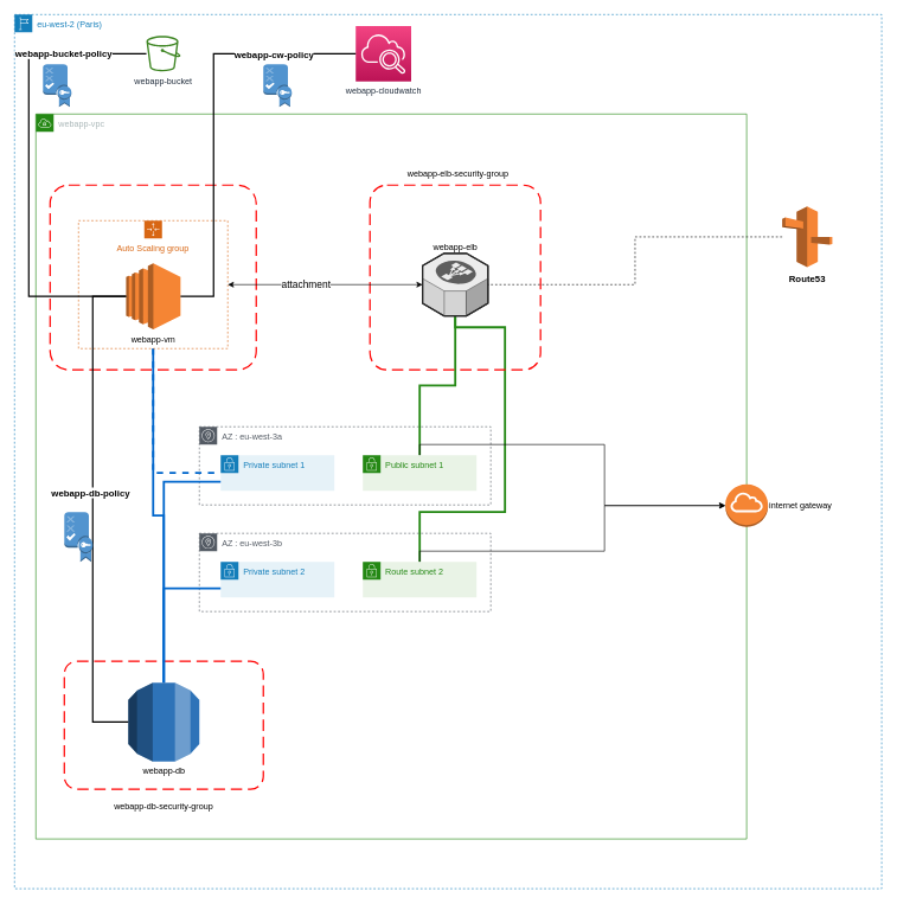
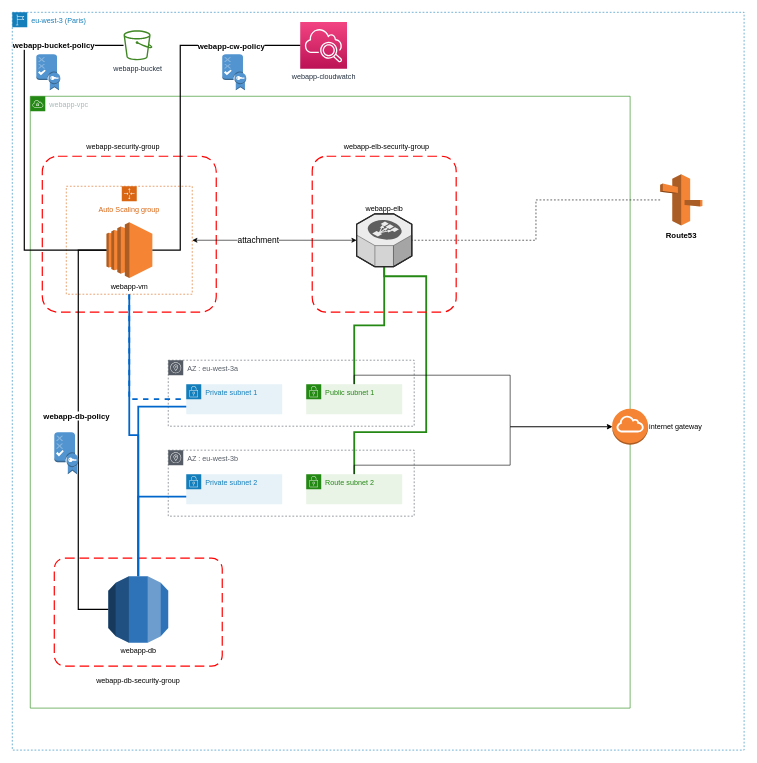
  <mxCell id="0" />
  <mxCell id="1" parent="0" />
- <mxCell id="2" value="eu-west-2 (Paris)" style="points=[[0,0],[0.25,0],[0.5,0],[0.75,0],[1,0],[1,0.25],[1,0.5],[1,0.75],[1,1],[0.75,1],[0.5,1],[0.25,1],[0,1],[0,0.75],[0,0.5],[0,0.25]];outlineConnect=0;gradientColor=none;html=1;whiteSpace=wrap;fontSize=12;fontStyle=0;container=1;pointerEvents=0;collapsible=0;recursiveResize=0;shape=mxgraph.aws4.group;grIcon=mxgraph.aws4.group_region;strokeColor=#147EBA;fillColor=none;verticalAlign=top;align=left;spacingLeft=30;fontColor=#147EBA;dashed=1;" vertex="1" parent="1"><mxGeometry x="20" width="1220" height="1230" as="geometry" y="20" /></mxCell>
+ <mxCell id="2" value="eu-west-3 (Paris)" style="points=[[0,0],[0.25,0],[0.5,0],[0.75,0],[1,0],[1,0.25],[1,0.5],[1,0.75],[1,1],[0.75,1],[0.5,1],[0.25,1],[0,1],[0,0.75],[0,0.5],[0,0.25]];outlineConnect=0;gradientColor=none;html=1;whiteSpace=wrap;fontSize=12;fontStyle=0;container=1;pointerEvents=0;collapsible=0;recursiveResize=0;shape=mxgraph.aws4.group;grIcon=mxgraph.aws4.group_region;strokeColor=#147EBA;fillColor=none;verticalAlign=top;align=left;spacingLeft=30;fontColor=#147EBA;dashed=1;" vertex="1" parent="1"><mxGeometry x="20" width="1220" height="1230" as="geometry" y="20" /></mxCell>
  <mxCell id="3" value="webapp-vpc" style="points=[[0,0],[0.25,0],[0.5,0],[0.75,0],[1,0],[1,0.25],[1,0.5],[1,0.75],[1,1],[0.75,1],[0.5,1],[0.25,1],[0,1],[0,0.75],[0,0.5],[0,0.25]];outlineConnect=0;gradientColor=none;html=1;whiteSpace=wrap;fontSize=12;fontStyle=0;container=1;pointerEvents=0;collapsible=0;recursiveResize=0;shape=mxgraph.aws4.group;grIcon=mxgraph.aws4.group_vpc;strokeColor=#248814;fillColor=none;verticalAlign=top;align=left;spacingLeft=30;fontColor=#AAB7B8;dashed=0;" vertex="1" parent="2"><mxGeometry x="30" y="140" width="1000" height="1020" as="geometry" /></mxCell>
  <mxCell id="4" value="AZ : eu-west-3a" style="sketch=0;outlineConnect=0;gradientColor=none;html=1;whiteSpace=wrap;fontSize=12;fontStyle=0;shape=mxgraph.aws4.group;grIcon=mxgraph.aws4.group_availability_zone;strokeColor=#545B64;fillColor=none;verticalAlign=top;align=left;spacingLeft=30;fontColor=#545B64;dashed=1;" vertex="1" parent="3"><mxGeometry x="230" y="440" width="410" height="110" as="geometry" /></mxCell>
  <mxCell id="5" style="edgeStyle=orthogonalEdgeStyle;rounded=0;orthogonalLoop=1;jettySize=auto;html=1;entryX=0;entryY=0.5;entryDx=0;entryDy=0;strokeColor=#0066CC;strokeWidth=3;endArrow=none;endFill=0;exitX=0.5;exitY=1;exitDx=0;exitDy=0;dashed=1;" edge="1" parent="3" source="20" target="15"><mxGeometry relative="1" as="geometry" /></mxCell>
  <mxCell id="6" value="" style="rounded=1;arcSize=10;dashed=1;strokeColor=#ff0000;fillColor=none;gradientColor=none;dashPattern=8 4;strokeWidth=2;" vertex="1" parent="3"><mxGeometry x="20" y="100" width="290" height="260" as="geometry" /></mxCell>
  <mxCell id="7" style="edgeStyle=orthogonalEdgeStyle;rounded=0;orthogonalLoop=1;jettySize=auto;html=1;entryX=0.5;entryY=0;entryDx=0;entryDy=0;strokeColor=#248814;strokeWidth=3;fontSize=14;endArrow=none;endFill=0;" edge="1" parent="3" source="24" target="14"><mxGeometry relative="1" as="geometry" /></mxCell>
  <mxCell id="8" style="edgeStyle=orthogonalEdgeStyle;rounded=0;orthogonalLoop=1;jettySize=auto;html=1;strokeColor=#248814;strokeWidth=3;fontSize=14;endArrow=none;endFill=0;" edge="1" parent="3" source="24" target="17"><mxGeometry relative="1" as="geometry"><Array as="points"><mxPoint x="590" y="300" /><mxPoint x="660" y="300" /><mxPoint x="660" y="560" /><mxPoint x="540" y="560" /></Array></mxGeometry></mxCell>
  <mxCell id="9" value="" style="rounded=1;arcSize=10;dashed=1;strokeColor=#ff0000;fillColor=none;gradientColor=none;dashPattern=8 4;strokeWidth=2;" vertex="1" parent="3"><mxGeometry x="470" y="100" width="240" height="260" as="geometry" /></mxCell>
  <mxCell id="10" value="" style="rounded=1;arcSize=10;dashed=1;strokeColor=#ff0000;fillColor=none;gradientColor=none;dashPattern=8 4;strokeWidth=2;" vertex="1" parent="3"><mxGeometry x="40" y="770" width="280" height="180" as="geometry" /></mxCell>
+ <mxCell id="11" value="webapp-security-group" style="text;html=1;strokeColor=none;fillColor=none;align=center;verticalAlign=middle;whiteSpace=wrap;rounded=0;" vertex="1" parent="3"><mxGeometry x="80" y="70" width="150" height="30" as="geometry" /></mxCell>
  <mxCell id="12" value="webapp-elb-security-group" style="text;html=1;strokeColor=none;fillColor=none;align=center;verticalAlign=middle;whiteSpace=wrap;rounded=0;" vertex="1" parent="3"><mxGeometry x="519" y="70" width="150" height="30" as="geometry" /></mxCell>
  <mxCell id="13" value="webapp-db-security-group" style="text;html=1;strokeColor=none;fillColor=none;align=center;verticalAlign=middle;whiteSpace=wrap;rounded=0;" vertex="1" parent="3"><mxGeometry x="105" y="960" width="150" height="30" as="geometry" /></mxCell>
  <mxCell id="14" value="Public subnet 1" style="points=[[0,0],[0.25,0],[0.5,0],[0.75,0],[1,0],[1,0.25],[1,0.5],[1,0.75],[1,1],[0.75,1],[0.5,1],[0.25,1],[0,1],[0,0.75],[0,0.5],[0,0.25]];outlineConnect=0;gradientColor=none;html=1;whiteSpace=wrap;fontSize=12;fontStyle=0;container=1;pointerEvents=0;collapsible=0;recursiveResize=0;shape=mxgraph.aws4.group;grIcon=mxgraph.aws4.group_security_group;grStroke=0;strokeColor=#248814;fillColor=#E9F3E6;verticalAlign=top;align=left;spacingLeft=30;fontColor=#248814;dashed=0;" vertex="1" parent="3"><mxGeometry x="460" y="480" width="160" height="50" as="geometry" /></mxCell>
  <mxCell id="15" value="Private subnet 1" style="points=[[0,0],[0.25,0],[0.5,0],[0.75,0],[1,0],[1,0.25],[1,0.5],[1,0.75],[1,1],[0.75,1],[0.5,1],[0.25,1],[0,1],[0,0.75],[0,0.5],[0,0.25]];outlineConnect=0;gradientColor=none;html=1;whiteSpace=wrap;fontSize=12;fontStyle=0;container=0;pointerEvents=0;collapsible=0;recursiveResize=0;shape=mxgraph.aws4.group;grIcon=mxgraph.aws4.group_security_group;grStroke=0;strokeColor=#147EBA;fillColor=#E6F2F8;verticalAlign=top;align=left;spacingLeft=30;fontColor=#147EBA;dashed=0;" vertex="1" parent="3"><mxGeometry x="260" y="480" width="160" height="50" as="geometry" /></mxCell>
  <mxCell id="16" value="AZ : eu-west-3b" style="sketch=0;outlineConnect=0;gradientColor=none;html=1;whiteSpace=wrap;fontSize=12;fontStyle=0;shape=mxgraph.aws4.group;grIcon=mxgraph.aws4.group_availability_zone;strokeColor=#545B64;fillColor=none;verticalAlign=top;align=left;spacingLeft=30;fontColor=#545B64;dashed=1;" vertex="1" parent="3"><mxGeometry x="230" y="590" width="410" height="110" as="geometry" /></mxCell>
  <mxCell id="17" value="Route subnet 2" style="points=[[0,0],[0.25,0],[0.5,0],[0.75,0],[1,0],[1,0.25],[1,0.5],[1,0.75],[1,1],[0.75,1],[0.5,1],[0.25,1],[0,1],[0,0.75],[0,0.5],[0,0.25]];outlineConnect=0;gradientColor=none;html=1;whiteSpace=wrap;fontSize=12;fontStyle=0;container=1;pointerEvents=0;collapsible=0;recursiveResize=0;shape=mxgraph.aws4.group;grIcon=mxgraph.aws4.group_security_group;grStroke=0;strokeColor=#248814;fillColor=#E9F3E6;verticalAlign=top;align=left;spacingLeft=30;fontColor=#248814;dashed=0;" vertex="1" parent="3"><mxGeometry x="460" y="630" width="160" height="50" as="geometry" /></mxCell>
  <mxCell id="18" value="Private subnet 2" style="points=[[0,0],[0.25,0],[0.5,0],[0.75,0],[1,0],[1,0.25],[1,0.5],[1,0.75],[1,1],[0.75,1],[0.5,1],[0.25,1],[0,1],[0,0.75],[0,0.5],[0,0.25]];outlineConnect=0;gradientColor=none;html=1;whiteSpace=wrap;fontSize=12;fontStyle=0;container=0;pointerEvents=0;collapsible=0;recursiveResize=0;shape=mxgraph.aws4.group;grIcon=mxgraph.aws4.group_security_group;grStroke=0;strokeColor=#147EBA;fillColor=#E6F2F8;verticalAlign=top;align=left;spacingLeft=30;fontColor=#147EBA;dashed=0;" vertex="1" parent="3"><mxGeometry x="260" y="630" width="160" height="50" as="geometry" /></mxCell>
  <mxCell id="19" style="edgeStyle=orthogonalEdgeStyle;rounded=0;orthogonalLoop=1;jettySize=auto;html=1;strokeColor=#0066CC;strokeWidth=3;endArrow=none;endFill=0;" edge="1" parent="3" source="20" target="27"><mxGeometry relative="1" as="geometry" /></mxCell>
  <mxCell id="20" value="Auto Scaling group" style="points=[[0,0],[0.25,0],[0.5,0],[0.75,0],[1,0],[1,0.25],[1,0.5],[1,0.75],[1,1],[0.75,1],[0.5,1],[0.25,1],[0,1],[0,0.75],[0,0.5],[0,0.25]];outlineConnect=0;gradientColor=none;html=1;whiteSpace=wrap;fontSize=12;fontStyle=0;container=1;pointerEvents=0;collapsible=0;recursiveResize=0;shape=mxgraph.aws4.groupCenter;grIcon=mxgraph.aws4.group_auto_scaling_group;grStroke=1;strokeColor=#D86613;fillColor=none;verticalAlign=top;align=center;fontColor=#D86613;dashed=1;spacingTop=25;" vertex="1" parent="3"><mxGeometry x="60" y="150" width="210" height="180" as="geometry" /></mxCell>
  <mxCell id="21" value="webapp-vm" style="outlineConnect=0;dashed=0;verticalLabelPosition=bottom;verticalAlign=top;align=center;html=1;shape=mxgraph.aws3.ec2;fillColor=#F58534;gradientColor=none;" vertex="1" parent="20"><mxGeometry x="67" y="60" width="76.5" height="93" as="geometry" /></mxCell>
  <mxCell id="22" style="edgeStyle=orthogonalEdgeStyle;rounded=0;orthogonalLoop=1;jettySize=auto;html=1;entryX=1;entryY=0.5;entryDx=0;entryDy=0;strokeColor=#000000;strokeWidth=1;endArrow=classic;endFill=1;startArrow=classic;startFill=1;" edge="1" parent="3" source="24" target="20"><mxGeometry relative="1" as="geometry" /></mxCell>
  <mxCell id="23" value="&lt;font style=&quot;font-size: 14px;&quot;&gt;attachment&lt;/font&gt;" style="edgeLabel;html=1;align=center;verticalAlign=middle;resizable=0;points=[];" vertex="1" connectable="0" parent="22"><mxGeometry x="0.202" y="-1" relative="1" as="geometry"><mxPoint as="offset" /></mxGeometry></mxCell>
  <mxCell id="24" value="webapp-elb" style="verticalLabelPosition=top;html=1;verticalAlign=bottom;strokeWidth=1;align=center;outlineConnect=0;dashed=0;outlineConnect=0;shape=mxgraph.aws3d.elasticLoadBalancing;fillColor=#ECECEC;strokeColor=#5E5E5E;aspect=fixed;labelPosition=center;" vertex="1" parent="3"><mxGeometry x="544" y="195.92" width="92" height="88.17" as="geometry" /></mxCell>
  <mxCell id="25" style="edgeStyle=orthogonalEdgeStyle;rounded=0;orthogonalLoop=1;jettySize=auto;html=1;strokeColor=#0066CC;strokeWidth=3;endArrow=none;endFill=0;entryX=0;entryY=0.75;entryDx=0;entryDy=0;" edge="1" parent="3" source="27" target="18"><mxGeometry relative="1" as="geometry"><Array as="points"><mxPoint x="180" y="668" /></Array></mxGeometry></mxCell>
  <mxCell id="26" style="edgeStyle=orthogonalEdgeStyle;rounded=0;orthogonalLoop=1;jettySize=auto;html=1;entryX=0;entryY=0.75;entryDx=0;entryDy=0;strokeColor=#0066CC;strokeWidth=3;endArrow=none;endFill=0;" edge="1" parent="3" source="27" target="15"><mxGeometry relative="1" as="geometry"><Array as="points"><mxPoint x="180" y="518" /></Array></mxGeometry></mxCell>
  <mxCell id="27" value="webapp-db" style="outlineConnect=0;dashed=0;verticalLabelPosition=bottom;verticalAlign=top;align=center;html=1;shape=mxgraph.aws3.rds;fillColor=#2E73B8;gradientColor=none;" vertex="1" parent="3"><mxGeometry x="130" y="800" width="100" height="111" as="geometry" /></mxCell>
  <mxCell id="28" style="edgeStyle=orthogonalEdgeStyle;rounded=0;orthogonalLoop=1;jettySize=auto;html=1;entryX=0;entryY=0.5;entryDx=0;entryDy=0;entryPerimeter=0;strokeColor=#000000;strokeWidth=2;fontSize=13;startArrow=none;startFill=0;endArrow=none;endFill=0;" edge="1" parent="3" source="21" target="27"><mxGeometry relative="1" as="geometry"><Array as="points"><mxPoint x="80" y="257" /><mxPoint x="80" y="855" /></Array></mxGeometry></mxCell>
  <mxCell id="29" value="&lt;b&gt;webapp-db-policy&lt;/b&gt;" style="edgeLabel;html=1;align=center;verticalAlign=middle;resizable=0;points=[];fontSize=13;" vertex="1" connectable="0" parent="28"><mxGeometry x="-0.071" y="-4" relative="1" as="geometry"><mxPoint as="offset" /></mxGeometry></mxCell>
  <mxCell id="30" value="" style="outlineConnect=0;dashed=0;verticalLabelPosition=bottom;verticalAlign=top;align=center;html=1;shape=mxgraph.aws3.policy;fillColor=#5294CF;gradientColor=none;fontSize=13;" vertex="1" parent="3"><mxGeometry x="40" y="560" width="40" height="70" as="geometry" /></mxCell>
  <mxCell id="31" value="internet gateway" style="outlineConnect=0;dashed=0;verticalLabelPosition=middle;verticalAlign=middle;align=left;html=1;shape=mxgraph.aws3.internet_gateway;fillColor=#F58534;gradientColor=none;labelPosition=right;" vertex="1" parent="2"><mxGeometry x="1000" y="660.75" width="60" height="60" as="geometry" /></mxCell>
  <mxCell id="32" style="edgeStyle=orthogonalEdgeStyle;rounded=0;orthogonalLoop=1;jettySize=auto;html=1;strokeColor=#000000;strokeWidth=1;fontSize=14;startArrow=none;startFill=0;endArrow=classic;endFill=1;" edge="1" parent="2" source="17" target="31"><mxGeometry relative="1" as="geometry"><Array as="points"><mxPoint x="830" y="755" /><mxPoint x="830" y="691" /></Array></mxGeometry></mxCell>
  <mxCell id="33" style="edgeStyle=orthogonalEdgeStyle;rounded=0;orthogonalLoop=1;jettySize=auto;html=1;strokeColor=#000000;strokeWidth=1;fontSize=13;startArrow=none;startFill=0;endArrow=none;endFill=0;dashed=1;" edge="1" parent="2" source="34" target="24"><mxGeometry relative="1" as="geometry" /></mxCell>
  <mxCell id="34" value="&lt;font style=&quot;font-size: 13px;&quot;&gt;&lt;b&gt;Route53&lt;/b&gt;&lt;/font&gt;" style="outlineConnect=0;dashed=0;verticalLabelPosition=bottom;verticalAlign=top;align=center;html=1;shape=mxgraph.aws3.route_53;fillColor=#F58536;gradientColor=none;fontSize=14;" vertex="1" parent="2"><mxGeometry x="1080" y="270" width="70.5" height="85.5" as="geometry" /></mxCell>
  <mxCell id="35" style="edgeStyle=orthogonalEdgeStyle;rounded=0;orthogonalLoop=1;jettySize=auto;html=1;entryX=0;entryY=0.5;entryDx=0;entryDy=0;entryPerimeter=0;strokeColor=#000000;strokeWidth=1;fontSize=13;startArrow=none;startFill=0;endArrow=classic;endFill=1;" edge="1" parent="2" source="14" target="31"><mxGeometry relative="1" as="geometry"><Array as="points"><mxPoint x="830" y="605" /><mxPoint x="830" y="691" /></Array></mxGeometry></mxCell>
  <mxCell id="36" value="webapp-bucket" style="sketch=0;outlineConnect=0;fontColor=#232F3E;gradientColor=none;fillColor=#3F8624;strokeColor=none;dashed=0;verticalLabelPosition=bottom;verticalAlign=top;align=center;html=1;fontSize=12;fontStyle=0;aspect=fixed;pointerEvents=1;shape=mxgraph.aws4.bucket;" vertex="1" parent="2"><mxGeometry x="185.42" y="30" width="48.08" height="50" as="geometry" /></mxCell>
  <mxCell id="37" value="webapp-cloudwatch" style="sketch=0;points=[[0,0,0],[0.25,0,0],[0.5,0,0],[0.75,0,0],[1,0,0],[0,1,0],[0.25,1,0],[0.5,1,0],[0.75,1,0],[1,1,0],[0,0.25,0],[0,0.5,0],[0,0.75,0],[1,0.25,0],[1,0.5,0],[1,0.75,0]];points=[[0,0,0],[0.25,0,0],[0.5,0,0],[0.75,0,0],[1,0,0],[0,1,0],[0.25,1,0],[0.5,1,0],[0.75,1,0],[1,1,0],[0,0.25,0],[0,0.5,0],[0,0.75,0],[1,0.25,0],[1,0.5,0],[1,0.75,0]];outlineConnect=0;fontColor=#232F3E;gradientColor=#F34482;gradientDirection=north;fillColor=#BC1356;strokeColor=#ffffff;dashed=0;verticalLabelPosition=bottom;verticalAlign=top;align=center;html=1;fontSize=12;fontStyle=0;aspect=fixed;shape=mxgraph.aws4.resourceIcon;resIcon=mxgraph.aws4.cloudwatch_2;" vertex="1" parent="2"><mxGeometry x="480" y="16" width="78" height="78" as="geometry" /></mxCell>
  <mxCell id="38" style="edgeStyle=orthogonalEdgeStyle;rounded=0;orthogonalLoop=1;jettySize=auto;html=1;strokeColor=#000000;strokeWidth=2;fontSize=13;startArrow=none;startFill=0;endArrow=none;endFill=0;" edge="1" parent="2" source="21" target="36"><mxGeometry relative="1" as="geometry"><Array as="points"><mxPoint x="20" y="397" /><mxPoint x="20" y="55" /></Array></mxGeometry></mxCell>
  <mxCell id="39" value="&lt;b&gt;webapp-bucket-policy&lt;/b&gt;" style="edgeLabel;html=1;align=center;verticalAlign=middle;resizable=0;points=[];fontSize=13;" vertex="1" connectable="0" parent="38"><mxGeometry x="0.637" y="1" relative="1" as="geometry"><mxPoint as="offset" /></mxGeometry></mxCell>
  <mxCell id="40" value="" style="outlineConnect=0;dashed=0;verticalLabelPosition=bottom;verticalAlign=top;align=center;html=1;shape=mxgraph.aws3.policy;fillColor=#5294CF;gradientColor=none;fontSize=13;" vertex="1" parent="2"><mxGeometry x="40" y="70" width="40" height="60" as="geometry" /></mxCell>
  <mxCell id="41" style="edgeStyle=orthogonalEdgeStyle;rounded=0;orthogonalLoop=1;jettySize=auto;html=1;exitX=1;exitY=0.5;exitDx=0;exitDy=0;exitPerimeter=0;entryX=0;entryY=0.5;entryDx=0;entryDy=0;entryPerimeter=0;strokeColor=#000000;strokeWidth=2;fontSize=13;startArrow=none;startFill=0;endArrow=none;endFill=0;" edge="1" parent="2" source="21" target="37"><mxGeometry relative="1" as="geometry"><Array as="points"><mxPoint x="280" y="397" /><mxPoint x="280" y="55" /></Array></mxGeometry></mxCell>
  <mxCell id="42" value="&lt;b&gt;webapp-cw-policy&lt;/b&gt;" style="edgeLabel;html=1;align=center;verticalAlign=middle;resizable=0;points=[];fontSize=13;" vertex="1" connectable="0" parent="41"><mxGeometry x="0.606" y="-1" relative="1" as="geometry"><mxPoint as="offset" /></mxGeometry></mxCell>
  <mxCell id="43" value="" style="outlineConnect=0;dashed=0;verticalLabelPosition=bottom;verticalAlign=top;align=center;html=1;shape=mxgraph.aws3.policy;fillColor=#5294CF;gradientColor=none;fontSize=13;" vertex="1" parent="2"><mxGeometry x="350" y="70" width="40" height="60" as="geometry" /></mxCell>
